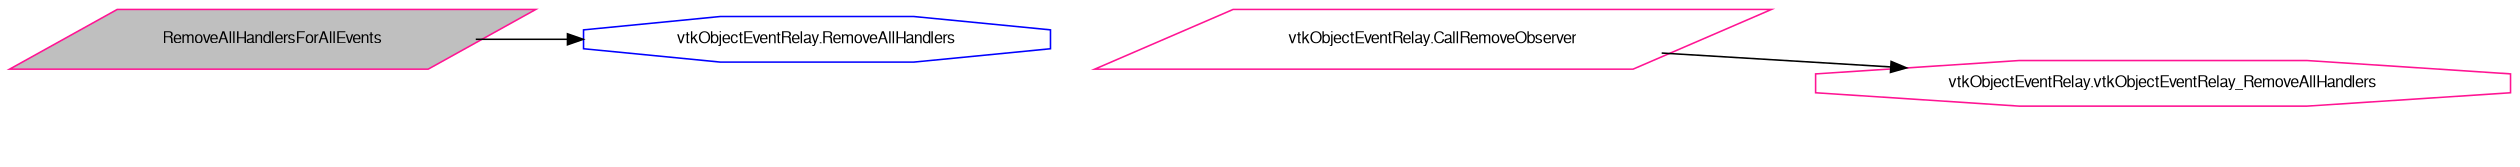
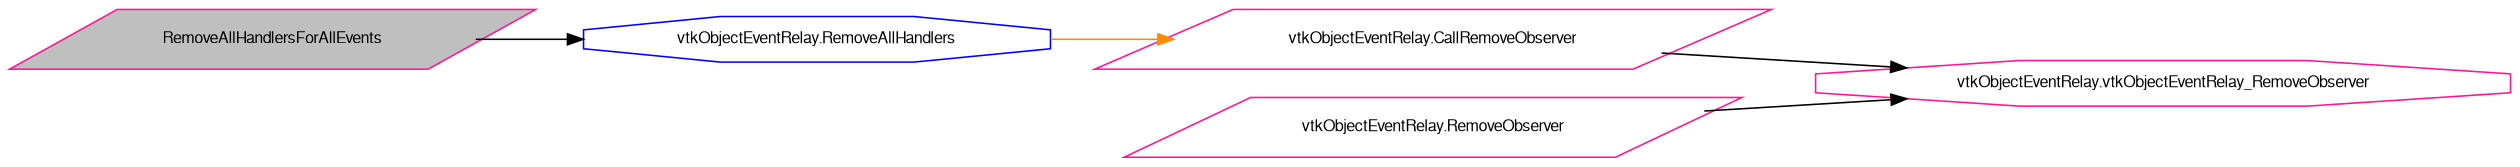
  digraph {
    rankdir=LR
    node [color=deeppink fontname=FreeSans fontsize=10 shape=parallelogram]
    edge [color=black fontname=FreeSans fontsize=10 labelfontname=FreeSans labelfontsize=10 style=solid]
    n1 [fillcolor=grey75 fontcolor=black height=0.2 label=RemoveAllHandlersForAllEvents style=filled width=0.4]
    n2 [color=blue height=0.2 label="vtkObjectEventRelay.RemoveAllHandlers" shape=octagon width=0.4]
    n3 [height=0.2 label="vtkObjectEventRelay.CallRemoveObserver" width=0.4]
-   n4 [height=0.2 label="vtkObjectEventRelay.vtkObjectEventRelay_RemoveAllHandlers" shape=octagon width=0.4]
+   n4 [height=0.2 label="vtkObjectEventRelay.vtkObjectEventRelay_RemoveObserver" shape=octagon width=0.4]
+   n5 [height=0.2 label="vtkObjectEventRelay.RemoveObserver" width=0.4]
    n1 -> n2
+   n2 -> n3 [color=darkorange]
    n3 -> n4
+   n5 -> n4
  }
